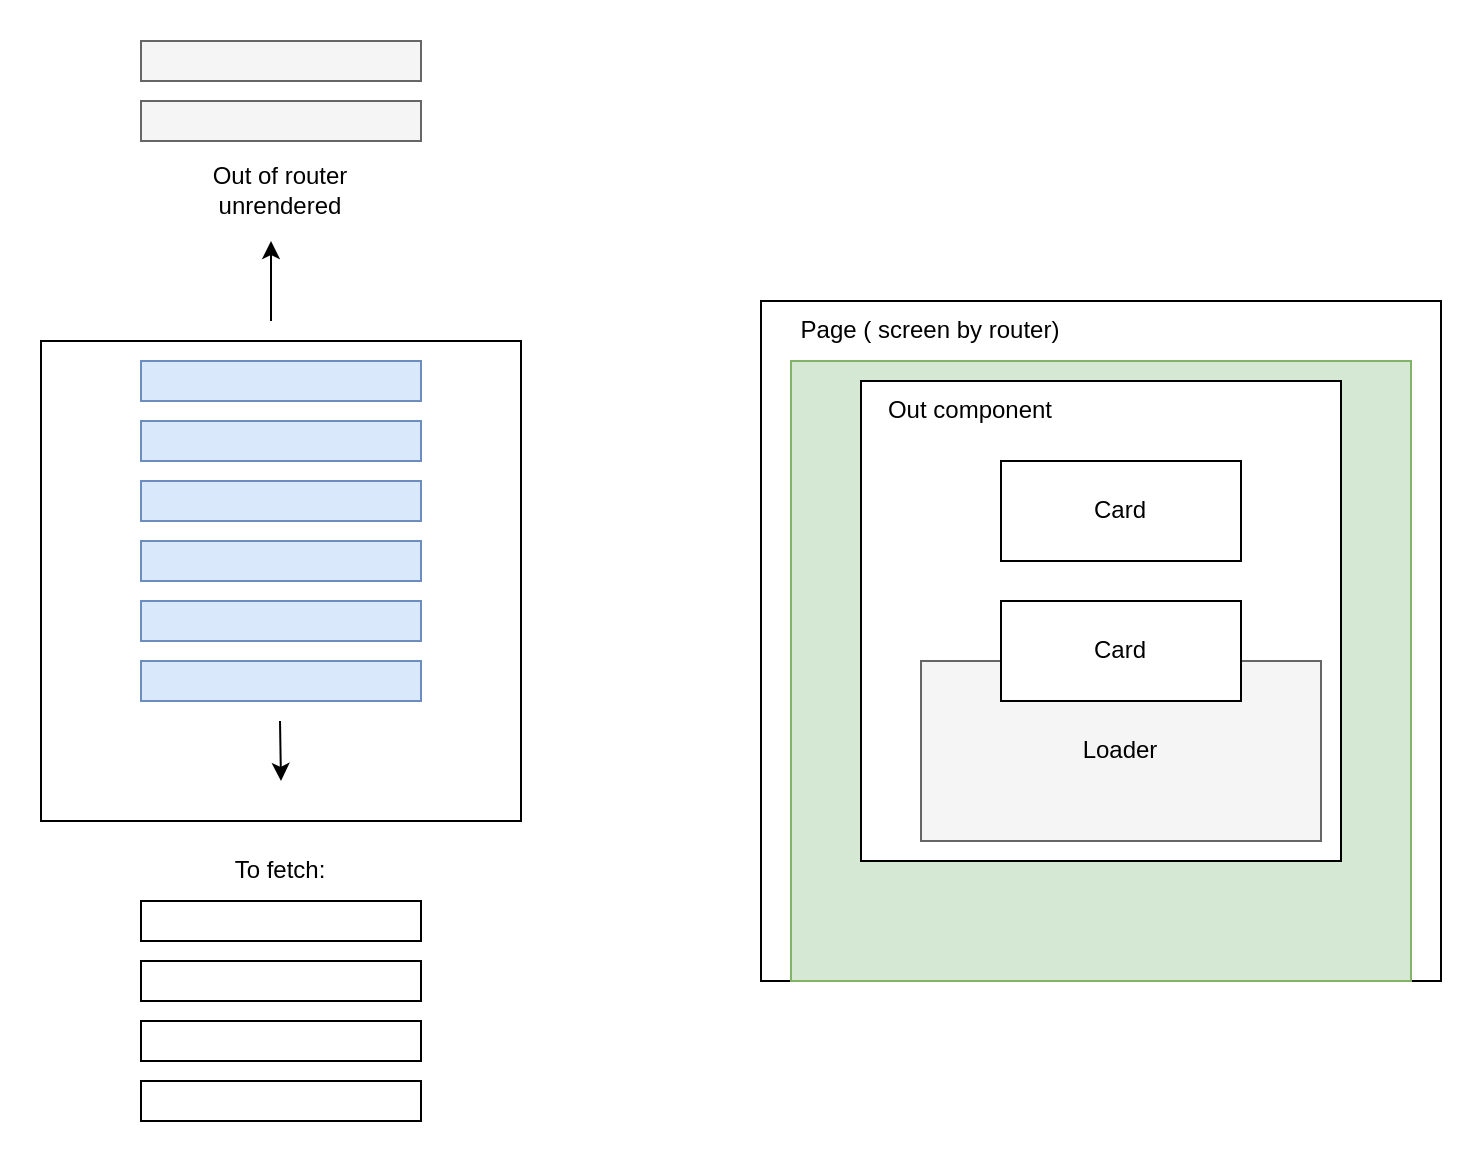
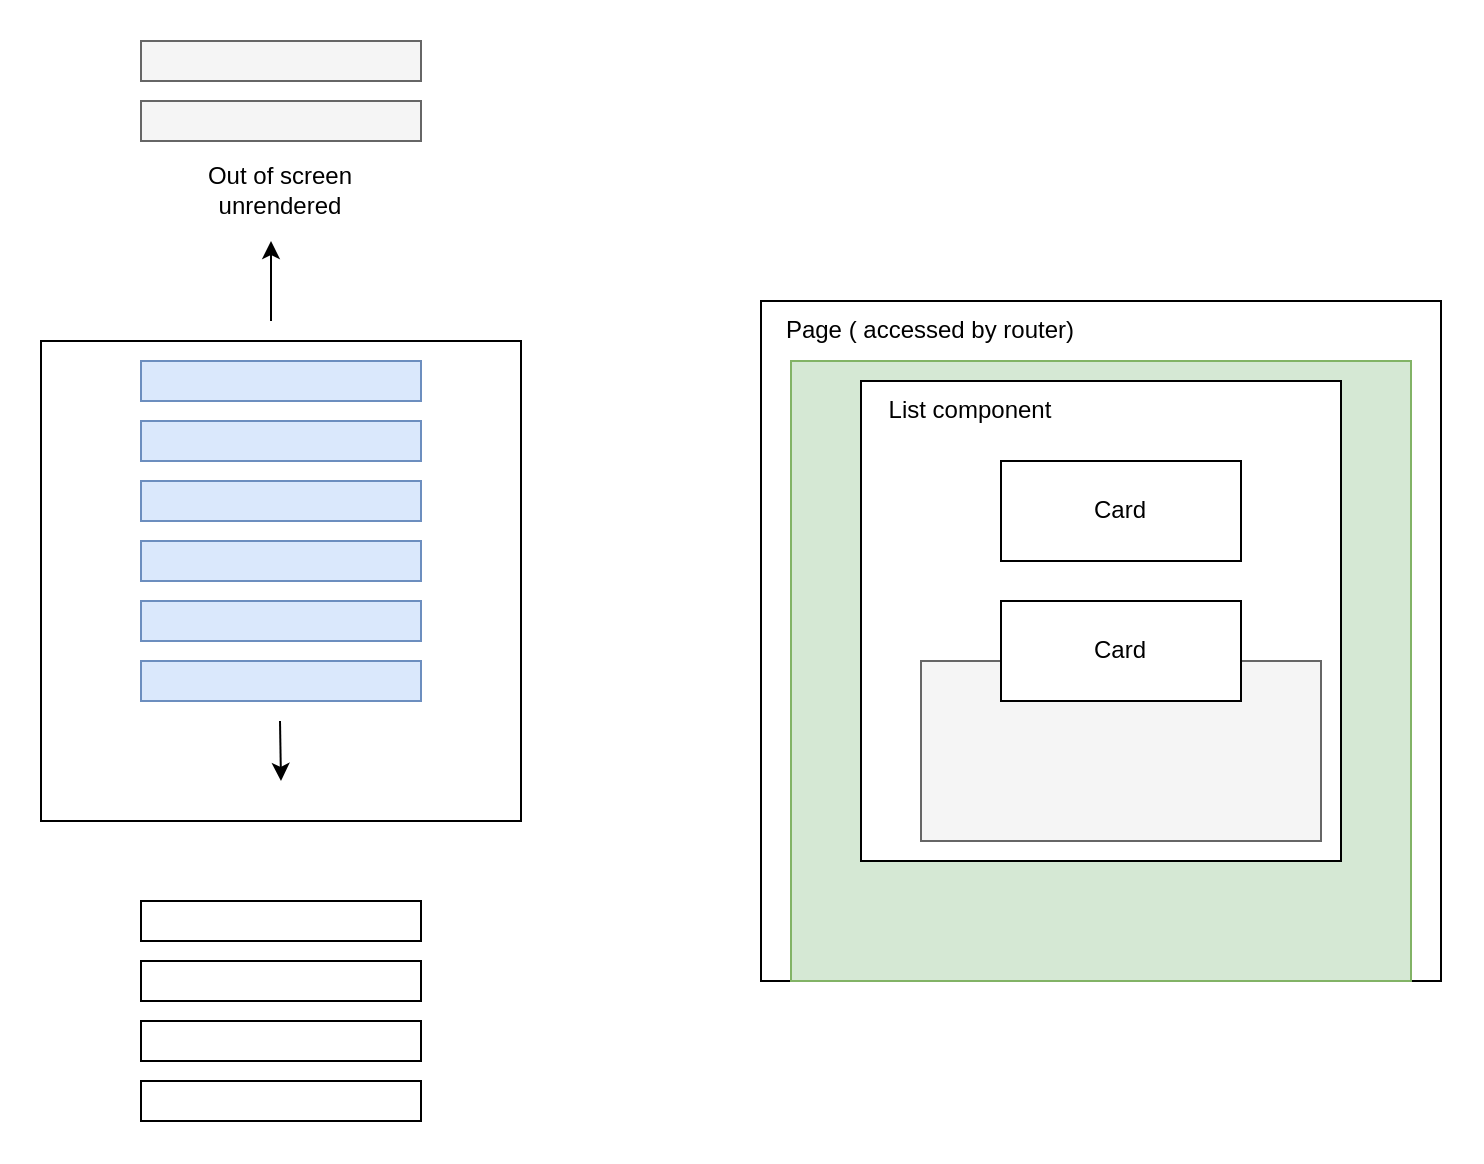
  <mxCell id="0" />
  <mxCell id="1" parent="0" />
  <mxCell id="2" value="" style="whiteSpace=wrap;html=1;aspect=fixed;" parent="1" vertex="1"><mxGeometry x="20" y="170" width="240" height="240" as="geometry" /></mxCell>
  <mxCell id="3" value="" style="rounded=0;whiteSpace=wrap;html=1;fillColor=#dae8fc;strokeColor=#6c8ebf;" parent="1" vertex="1"><mxGeometry x="70" y="240" width="140" height="20" as="geometry" /></mxCell>
  <mxCell id="4" value="" style="rounded=0;whiteSpace=wrap;html=1;fillColor=#dae8fc;strokeColor=#6c8ebf;" parent="1" vertex="1"><mxGeometry x="70" y="270" width="140" height="20" as="geometry" /></mxCell>
  <mxCell id="5" value="" style="rounded=0;whiteSpace=wrap;html=1;fillColor=#dae8fc;strokeColor=#6c8ebf;" parent="1" vertex="1"><mxGeometry x="70" y="300" width="140" height="20" as="geometry" /></mxCell>
  <mxCell id="6" value="" style="rounded=0;whiteSpace=wrap;html=1;fillColor=#dae8fc;strokeColor=#6c8ebf;" parent="1" vertex="1"><mxGeometry x="70" y="330" width="140" height="20" as="geometry" /></mxCell>
  <mxCell id="7" value="" style="endArrow=classic;html=1;rounded=0;" parent="1" edge="1"><mxGeometry width="50" height="50" relative="1" as="geometry"><mxPoint x="139.5" y="360" as="sourcePoint" /><mxPoint x="140" y="390" as="targetPoint" /></mxGeometry></mxCell>
  <mxCell id="8" value="" style="rounded=0;whiteSpace=wrap;html=1;fillColor=#dae8fc;strokeColor=#6c8ebf;" parent="1" vertex="1"><mxGeometry x="70" y="210" width="140" height="20" as="geometry" /></mxCell>
  <mxCell id="9" value="" style="rounded=0;whiteSpace=wrap;html=1;fillColor=#dae8fc;strokeColor=#6c8ebf;" parent="1" vertex="1"><mxGeometry x="70" y="180" width="140" height="20" as="geometry" /></mxCell>
  <mxCell id="10" value="" style="rounded=0;whiteSpace=wrap;html=1;fillColor=#f5f5f5;strokeColor=#666666;fontColor=#333333;" parent="1" vertex="1"><mxGeometry x="70" y="50" width="140" height="20" as="geometry" /></mxCell>
  <mxCell id="11" value="" style="rounded=0;whiteSpace=wrap;html=1;fillColor=#f5f5f5;strokeColor=#666666;fontColor=#333333;" parent="1" vertex="1"><mxGeometry x="70" y="20" width="140" height="20" as="geometry" /></mxCell>
  <mxCell id="12" value="" style="rounded=0;whiteSpace=wrap;html=1;" parent="1" vertex="1"><mxGeometry x="70" y="540" width="140" height="20" as="geometry" /></mxCell>
  <mxCell id="13" value="" style="rounded=0;whiteSpace=wrap;html=1;" parent="1" vertex="1"><mxGeometry x="70" y="510" width="140" height="20" as="geometry" /></mxCell>
  <mxCell id="14" value="" style="rounded=0;whiteSpace=wrap;html=1;" parent="1" vertex="1"><mxGeometry x="70" y="480" width="140" height="20" as="geometry" /></mxCell>
  <mxCell id="15" value="" style="rounded=0;whiteSpace=wrap;html=1;" parent="1" vertex="1"><mxGeometry x="70" y="450" width="140" height="20" as="geometry" /></mxCell>
- <mxCell id="16" value="To fetch:" style="text;html=1;align=center;verticalAlign=middle;whiteSpace=wrap;rounded=0;" parent="1" vertex="1"><mxGeometry x="110" y="420" width="60" height="30" as="geometry" /></mxCell>
- <mxCell id="17" value="Out of router unrendered" style="text;html=1;align=center;verticalAlign=middle;whiteSpace=wrap;rounded=0;" parent="1" vertex="1"><mxGeometry x="95" y="80" width="90" height="30" as="geometry" /></mxCell>
+ <mxCell id="17" value="Out of screen unrendered" style="text;html=1;align=center;verticalAlign=middle;whiteSpace=wrap;rounded=0;" parent="1" vertex="1"><mxGeometry x="95" y="80" width="90" height="30" as="geometry" /></mxCell>
  <mxCell id="18" value="" style="endArrow=classic;html=1;rounded=0;" parent="1" edge="1"><mxGeometry width="50" height="50" relative="1" as="geometry"><mxPoint x="135" y="160" as="sourcePoint" /><mxPoint x="135" y="120" as="targetPoint" /></mxGeometry></mxCell>
  <mxCell id="19" value="" style="whiteSpace=wrap;html=1;aspect=fixed;" parent="1" vertex="1"><mxGeometry x="380" y="150" width="340" height="340" as="geometry" /></mxCell>
  <mxCell id="20" value="" style="whiteSpace=wrap;html=1;aspect=fixed;fillColor=#d5e8d4;strokeColor=#82b366;" parent="1" vertex="1"><mxGeometry x="395" y="180" width="310" height="310" as="geometry" /></mxCell>
  <mxCell id="21" value="" style="whiteSpace=wrap;html=1;aspect=fixed;" parent="1" vertex="1"><mxGeometry x="430" y="190" width="240" height="240" as="geometry" /></mxCell>
  <mxCell id="22" value="Card" style="rounded=0;whiteSpace=wrap;html=1;" parent="1" vertex="1"><mxGeometry x="500" y="230" width="120" height="50" as="geometry" /></mxCell>
- <mxCell id="23" value="Out component" style="text;html=1;align=center;verticalAlign=middle;whiteSpace=wrap;rounded=0;" parent="1" vertex="1"><mxGeometry x="430" y="190" width="110" height="30" as="geometry" /></mxCell>
+ <mxCell id="23" value="List component" style="text;html=1;align=center;verticalAlign=middle;whiteSpace=wrap;rounded=0;" parent="1" vertex="1"><mxGeometry x="430" y="190" width="110" height="30" as="geometry" /></mxCell>
  <mxCell id="24" value="" style="rounded=0;whiteSpace=wrap;html=1;fillColor=#f5f5f5;fontColor=#333333;strokeColor=#666666;" parent="1" vertex="1"><mxGeometry x="460" y="330" width="200" height="90" as="geometry" /></mxCell>
  <mxCell id="25" value="Card" style="rounded=0;whiteSpace=wrap;html=1;" parent="1" vertex="1"><mxGeometry x="500" y="300" width="120" height="50" as="geometry" /></mxCell>
- <mxCell id="26" value="Page ( screen by router)" style="text;html=1;align=center;verticalAlign=middle;whiteSpace=wrap;rounded=0;" parent="1" vertex="1"><mxGeometry x="390" y="150" width="150" height="30" as="geometry" /></mxCell>
- <mxCell id="27" value="Loader" style="text;html=1;align=center;verticalAlign=middle;whiteSpace=wrap;rounded=0;" parent="1" vertex="1"><mxGeometry x="530" y="360" width="60" height="30" as="geometry" /></mxCell>
+ <mxCell id="26" value="Page ( accessed by router)" style="text;html=1;align=center;verticalAlign=middle;whiteSpace=wrap;rounded=0;" parent="1" vertex="1"><mxGeometry x="390" y="150" width="150" height="30" as="geometry" /></mxCell>
